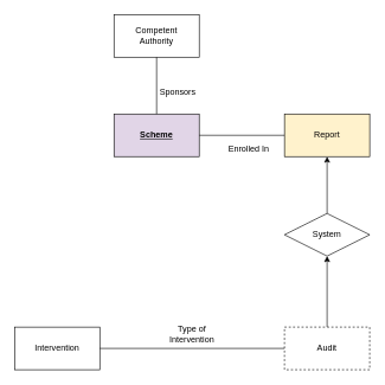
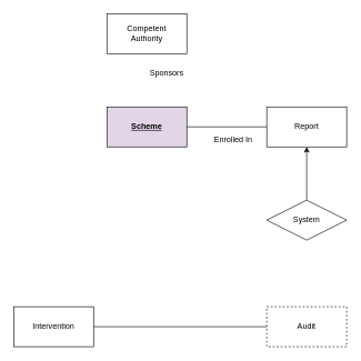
  <mxCell id="0" />
  <mxCell id="1" parent="0" />
  <mxCell id="2" value="&lt;b&gt;&lt;u&gt;Scheme&lt;/u&gt;&lt;/b&gt;" style="rounded=0;whiteSpace=wrap;html=1;fillColor=#e1d5e7;" parent="1" vertex="1"><mxGeometry x="160" y="160" width="120" height="60" as="geometry" /></mxCell>
  <mxCell id="3" value="Intervention" style="rounded=0;whiteSpace=wrap;html=1;" parent="1" vertex="1"><mxGeometry x="20" y="460" width="120" height="60" as="geometry" /></mxCell>
- <mxCell id="4" style="edgeStyle=orthogonalEdgeStyle;rounded=0;orthogonalLoop=1;jettySize=auto;html=1;exitX=0.5;exitY=0;exitDx=0;exitDy=0;entryX=0.5;entryY=1;entryDx=0;entryDy=0;" edge="1" parent="1" source="5" target="7"><mxGeometry relative="1" as="geometry" /></mxCell>
  <mxCell id="5" value="Audit" style="rounded=0;whiteSpace=wrap;html=1;dashed=1;" parent="1" vertex="1"><mxGeometry x="400" y="460" width="120" height="60" as="geometry" /></mxCell>
  <mxCell id="6" style="edgeStyle=orthogonalEdgeStyle;rounded=0;orthogonalLoop=1;jettySize=auto;html=1;exitX=0.5;exitY=0;exitDx=0;exitDy=0;entryX=0.5;entryY=1;entryDx=0;entryDy=0;" edge="1" parent="1" source="7" target="16"><mxGeometry relative="1" as="geometry" /></mxCell>
  <mxCell id="7" value="System" style="rhombus;whiteSpace=wrap;html=1;" parent="1" vertex="1"><mxGeometry x="400" y="300" width="120" height="60" as="geometry" /></mxCell>
  <mxCell id="8" value="Competent&lt;br&gt;Authority" style="rounded=0;whiteSpace=wrap;html=1;" parent="1" vertex="1"><mxGeometry x="160" y="20" width="120" height="60" as="geometry" /></mxCell>
  <mxCell id="9" style="edgeStyle=none;rounded=0;orthogonalLoop=1;jettySize=auto;html=1;entryX=1;entryY=0.5;entryDx=0;entryDy=0;" parent="1" edge="1"><mxGeometry relative="1" as="geometry"><mxPoint x="360" y="295" as="sourcePoint" /><mxPoint x="360" y="295" as="targetPoint" /></mxGeometry></mxCell>
  <mxCell id="10" value="" style="endArrow=none;html=1;exitX=1;exitY=0.5;exitDx=0;exitDy=0;entryX=0;entryY=0.5;entryDx=0;entryDy=0;" parent="1" source="3" edge="1" target="5"><mxGeometry width="50" height="50" relative="1" as="geometry"><mxPoint x="220" y="270" as="sourcePoint" /><mxPoint x="460" y="400" as="targetPoint" /></mxGeometry></mxCell>
  <mxCell id="11" value="" style="endArrow=none;html=1;entryX=0;entryY=0.5;entryDx=0;entryDy=0;exitX=1;exitY=0.5;exitDx=0;exitDy=0;" parent="1" edge="1"><mxGeometry width="50" height="50" relative="1" as="geometry"><mxPoint x="280" y="190" as="sourcePoint" /><mxPoint x="400" y="190" as="targetPoint" /></mxGeometry></mxCell>
  <mxCell id="12" value="Enrolled In" style="text;html=1;strokeColor=none;fillColor=none;align=center;verticalAlign=middle;whiteSpace=wrap;rounded=0;" parent="1" vertex="1"><mxGeometry x="320" y="200" width="60" height="20" as="geometry" /></mxCell>
- <mxCell id="13" value="" style="endArrow=none;html=1;entryX=0.5;entryY=1;entryDx=0;entryDy=0;exitX=0.5;exitY=0;exitDx=0;exitDy=0;" parent="1" source="2" target="8" edge="1"><mxGeometry width="50" height="50" relative="1" as="geometry"><mxPoint x="220" y="270" as="sourcePoint" /><mxPoint x="270" y="220" as="targetPoint" /></mxGeometry></mxCell>
- <mxCell id="14" value="Sponsors" style="text;html=1;strokeColor=none;fillColor=none;align=center;verticalAlign=middle;whiteSpace=wrap;rounded=0;" parent="1" vertex="1"><mxGeometry x="230" y="120" width="40" height="20" as="geometry" /></mxCell>
- <mxCell id="15" value="Type of Intervention" style="text;html=1;strokeColor=none;fillColor=none;align=center;verticalAlign=middle;whiteSpace=wrap;rounded=0;" vertex="1" parent="1"><mxGeometry x="250" y="460" width="40" height="20" as="geometry" /></mxCell>
- <mxCell id="16" value="Report" style="rounded=0;whiteSpace=wrap;html=1;fillColor=#fff2cc;" vertex="1" parent="1"><mxGeometry x="400" y="160" width="120" height="60" as="geometry" /></mxCell>
+ <mxCell id="14" value="Sponsors" style="text;html=1;strokeColor=none;fillColor=none;align=center;verticalAlign=middle;whiteSpace=wrap;rounded=0;" parent="1" vertex="1"><mxGeometry x="230" y="100" width="40" height="20" as="geometry" /></mxCell>
+ <mxCell id="16" value="Report" style="rounded=0;whiteSpace=wrap;html=1;" vertex="1" parent="1"><mxGeometry x="400" y="160" width="120" height="60" as="geometry" /></mxCell>
